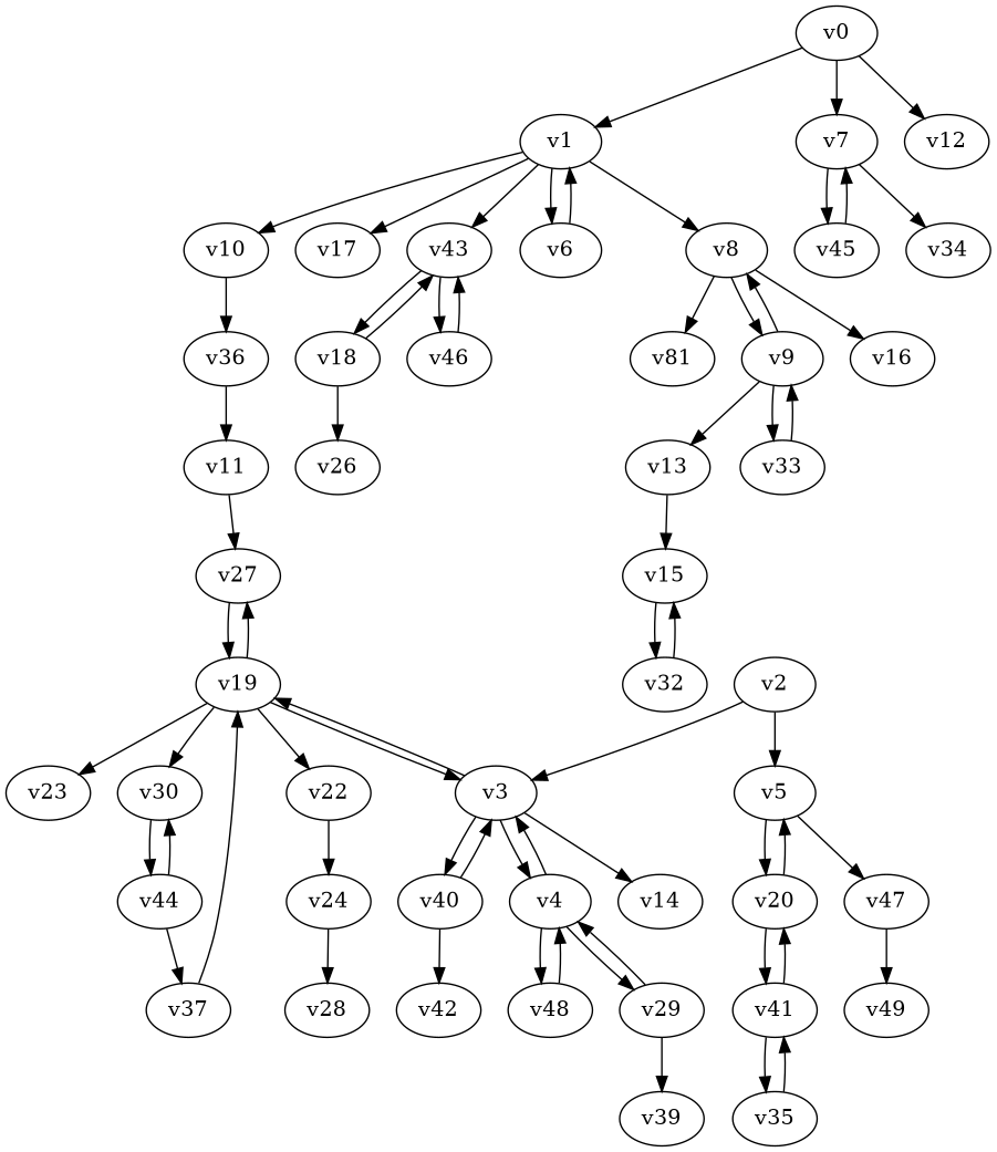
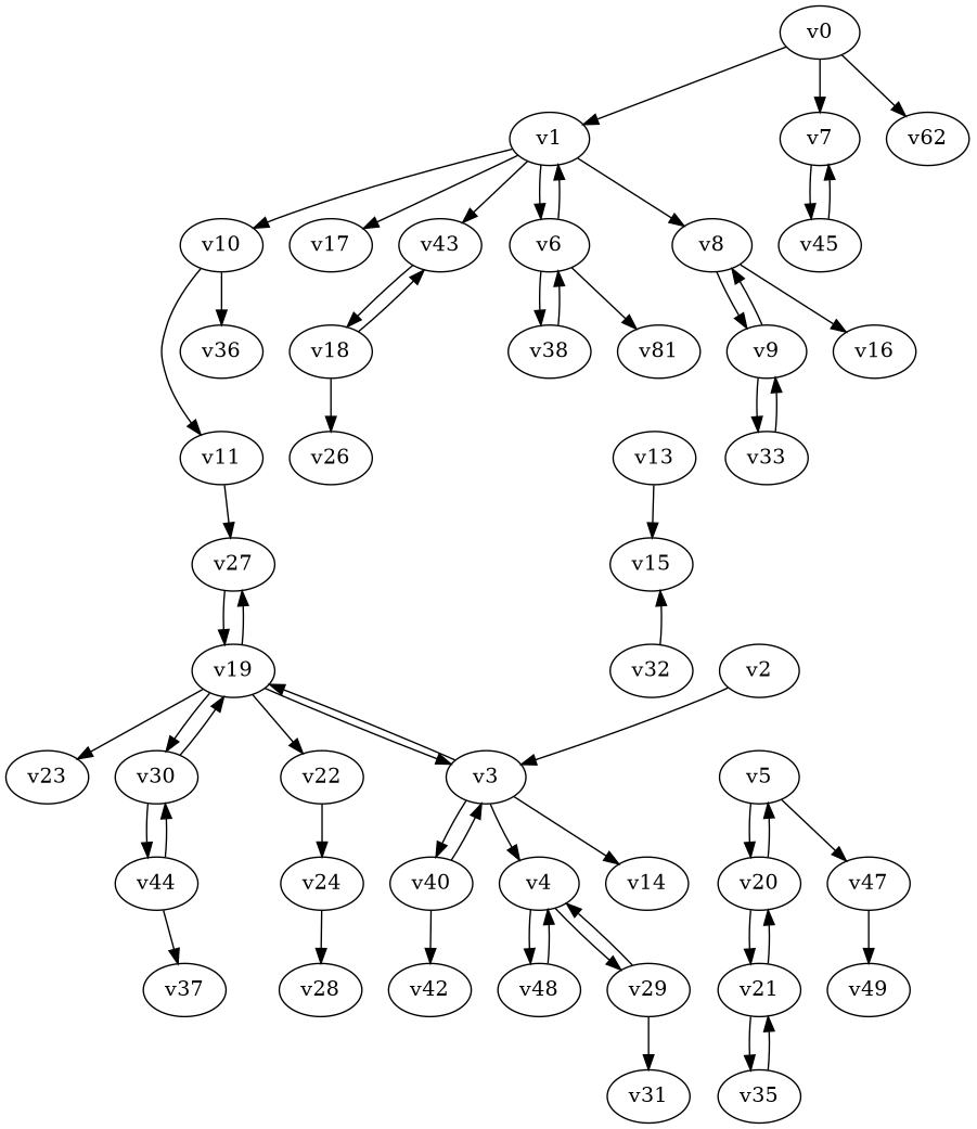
  digraph {
    node [player=0 weight=1]
    v0 [weight=5]
    v1 [player=1]
    v7 [player=1]
-   v12 [weight=-1]
+   v12 [weight=-1 label=v62]
    v6 [weight=7]
    v8 [weight=15]
    v10 [weight=12]
    v17 [player=1 weight=10]
    v43 [player=1 weight=3]
    v2 [weight=15]
    v3 [player=1 weight=14]
    v5 [player=1 weight=15]
-   v34 [weight=12]
    v45 [player=1 weight=9]
    n15 [label=v81 player=1 weight=3]
+   v38 [weight=4]
    v9 [player=1]
    v16 [weight=7]
    v11 [player=1 weight=10]
    v36 [weight=4]
    v18 [weight=4]
    v26 [weight=4]
    v4 [weight=2]
    v14 [weight=8]
    v19 [player=1 weight=6]
    v40 [weight=10]
    v20 [weight=0]
    v47 [player=1 weight=3]
    v29 [player=1 weight=5]
    v48
    v27 [player=1 weight=9]
    v22 [weight=8]
    v23 [player=1 weight=3]
    v30 [weight=4]
    v42
-   v39 [player=1 weight=11]
-   v21 [player=1 weight=10 label=v41]
+   v39 [player=1 weight=11 label=v31]
+   v21 [player=1 weight=10]
    v49 [player=1 weight=18]
    v13 [player=1]
    v33 [player=1 weight=9]
    v15 [player=1 weight=12]
    v32 [weight=9]
-   v46 [weight=17]
    v24 [weight=11]
    v44 [weight=17]
    v35 [player=1 weight=-1]
    v28 [weight=11]
    v37 [player=1 weight=13]
    v0 -> v1
    v0 -> v7
    v0 -> v12
    v1 -> v6
    v1 -> v8
    v1 -> v10
    v1 -> v17
    v1 -> v43
-   v7 -> v34
    v7 -> v45
    v6 -> v1
-   v8 -> n15
+   v6 -> n15
+   v6 -> v38
    v8 -> v9
    v8 -> v16
-   v36 -> v11
+   v10 -> v11
    v10 -> v36
    v43 -> v18
-   v43 -> v46
    v2 -> v3
-   v2 -> v5
    v3 -> v4
    v3 -> v14
    v3 -> v19
    v3 -> v40
    v5 -> v20
    v5 -> v47
    v45 -> v7
+   v38 -> v6
    v9 -> v8
-   v9 -> v13
    v9 -> v33
    v11 -> v27
    v18 -> v43
    v18 -> v26
-   v4 -> v3
    v4 -> v29
    v4 -> v48
    v19 -> v3
    v19 -> v27
    v19 -> v22
    v19 -> v23
    v19 -> v30
    v40 -> v3
    v40 -> v42
    v20 -> v5
    v20 -> v21
    v47 -> v49
    v29 -> v4
    v29 -> v39
    v48 -> v4
    v27 -> v19
    v22 -> v24
-   v37 -> v19
+   v30 -> v19
    v30 -> v44
    v21 -> v20
    v21 -> v35
    v13 -> v15
    v33 -> v9
-   v15 -> v32
    v32 -> v15
-   v46 -> v43
    v24 -> v28
    v44 -> v30
    v44 -> v37
    v35 -> v21
  }
